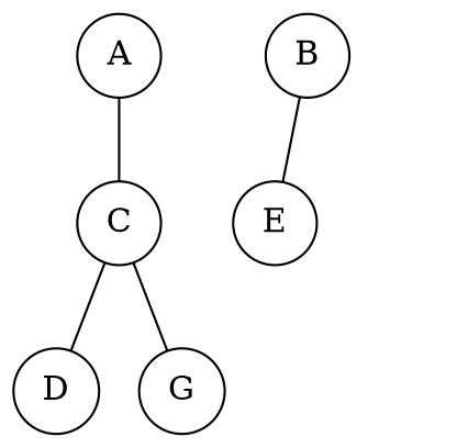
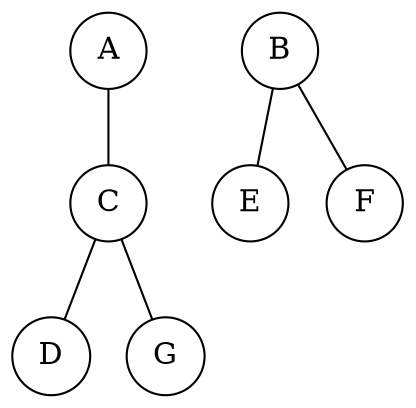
  digraph {
    node [shape=circle]
    edge [arrowhead=none]
    A
    C
    B
    E
+   F
    D
    G
    A -> C
    C -> D
    C -> G
    B -> E
+   B -> F
  }
